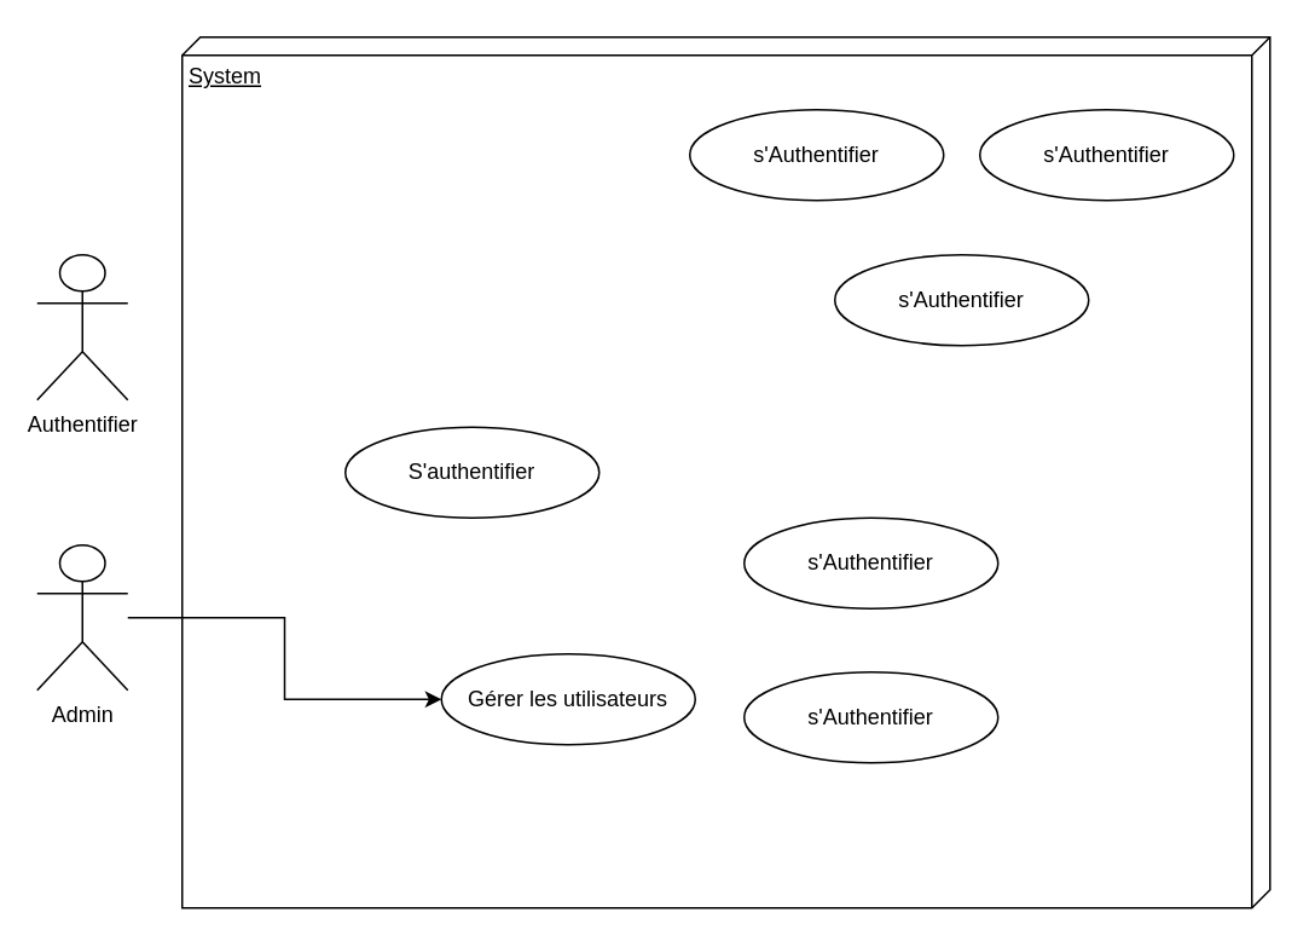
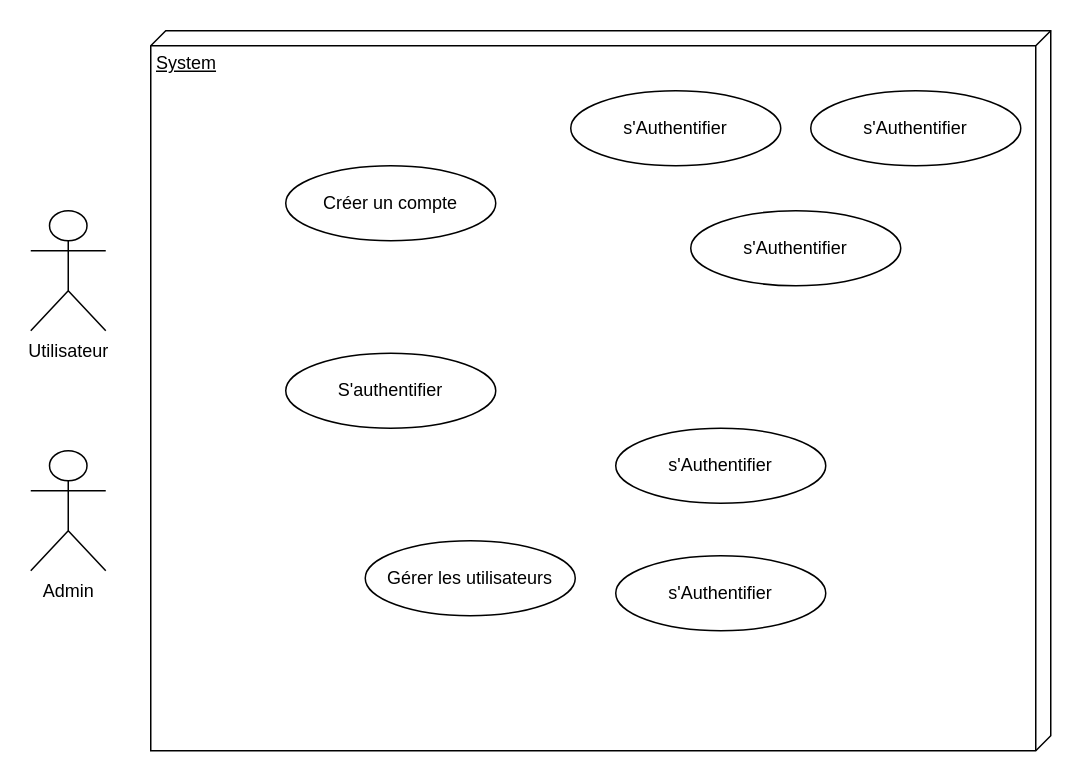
  <mxCell id="0" />
  <mxCell id="1" parent="0" />
  <mxCell id="2" value="System" style="verticalAlign=top;align=left;spacingTop=8;spacingLeft=2;spacingRight=12;shape=cube;size=10;direction=south;fontStyle=4;html=1;" vertex="1" parent="1"><mxGeometry x="100" y="20" width="600" height="480" as="geometry" /></mxCell>
- <mxCell id="3" value="Authentifier" style="shape=umlActor;verticalLabelPosition=bottom;verticalAlign=top;html=1;outlineConnect=0;" vertex="1" parent="1"><mxGeometry x="20" y="140" width="50" height="80" as="geometry" /></mxCell>
- <mxCell id="4" style="edgeStyle=orthogonalEdgeStyle;rounded=0;orthogonalLoop=1;jettySize=auto;html=1;" edge="1" parent="1" source="5" target="8"><mxGeometry relative="1" as="geometry" /></mxCell>
+ <mxCell id="3" value="Utilisateur" style="shape=umlActor;verticalLabelPosition=bottom;verticalAlign=top;html=1;outlineConnect=0;" vertex="1" parent="1"><mxGeometry x="20" y="140" width="50" height="80" as="geometry" /></mxCell>
  <mxCell id="5" value="Admin" style="shape=umlActor;verticalLabelPosition=bottom;verticalAlign=top;html=1;outlineConnect=0;" vertex="1" parent="1"><mxGeometry x="20" y="300" width="50" height="80" as="geometry" /></mxCell>
  <mxCell id="6" value="S'authentifier" style="ellipse;whiteSpace=wrap;html=1;" vertex="1" parent="1"><mxGeometry x="190" y="235" width="140" height="50" as="geometry" /></mxCell>
+ <mxCell id="7" value="Créer un compte" style="ellipse;whiteSpace=wrap;html=1;" vertex="1" parent="1"><mxGeometry x="190" y="110" width="140" height="50" as="geometry" /></mxCell>
  <mxCell id="8" value="Gérer les utilisateurs" style="ellipse;whiteSpace=wrap;html=1;" vertex="1" parent="1"><mxGeometry x="243" y="360" width="140" height="50" as="geometry" /></mxCell>
  <mxCell id="9" value="s'Authentifier" style="ellipse;whiteSpace=wrap;html=1;" vertex="1" parent="1"><mxGeometry x="410" y="285" width="140" height="50" as="geometry" /></mxCell>
  <mxCell id="10" value="s'Authentifier" style="ellipse;whiteSpace=wrap;html=1;" vertex="1" parent="1"><mxGeometry x="410" y="370" width="140" height="50" as="geometry" /></mxCell>
  <mxCell id="11" value="s'Authentifier" style="ellipse;whiteSpace=wrap;html=1;" vertex="1" parent="1"><mxGeometry x="380" y="60" width="140" height="50" as="geometry" /></mxCell>
  <mxCell id="12" value="s'Authentifier" style="ellipse;whiteSpace=wrap;html=1;" vertex="1" parent="1"><mxGeometry x="540" y="60" width="140" height="50" as="geometry" /></mxCell>
  <mxCell id="13" value="s'Authentifier" style="ellipse;whiteSpace=wrap;html=1;" vertex="1" parent="1"><mxGeometry x="460" y="140" width="140" height="50" as="geometry" /></mxCell>
